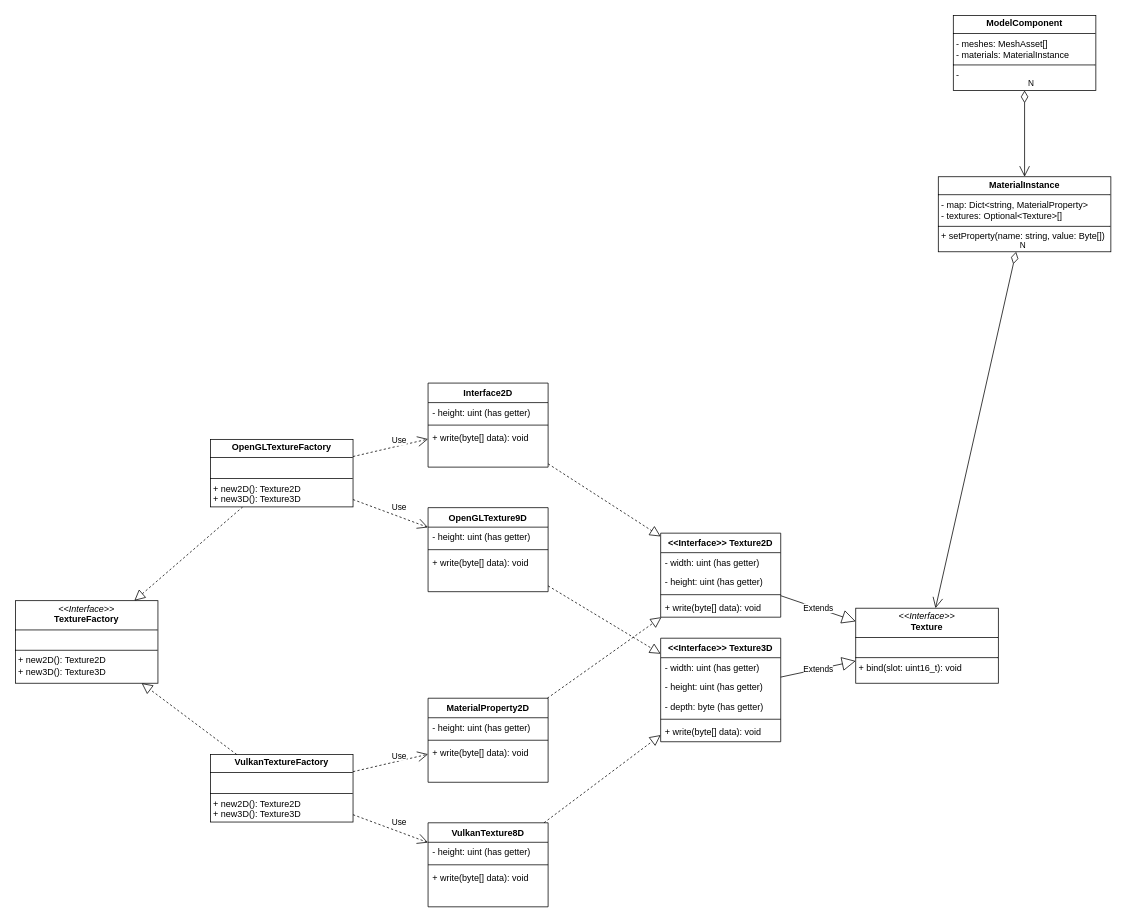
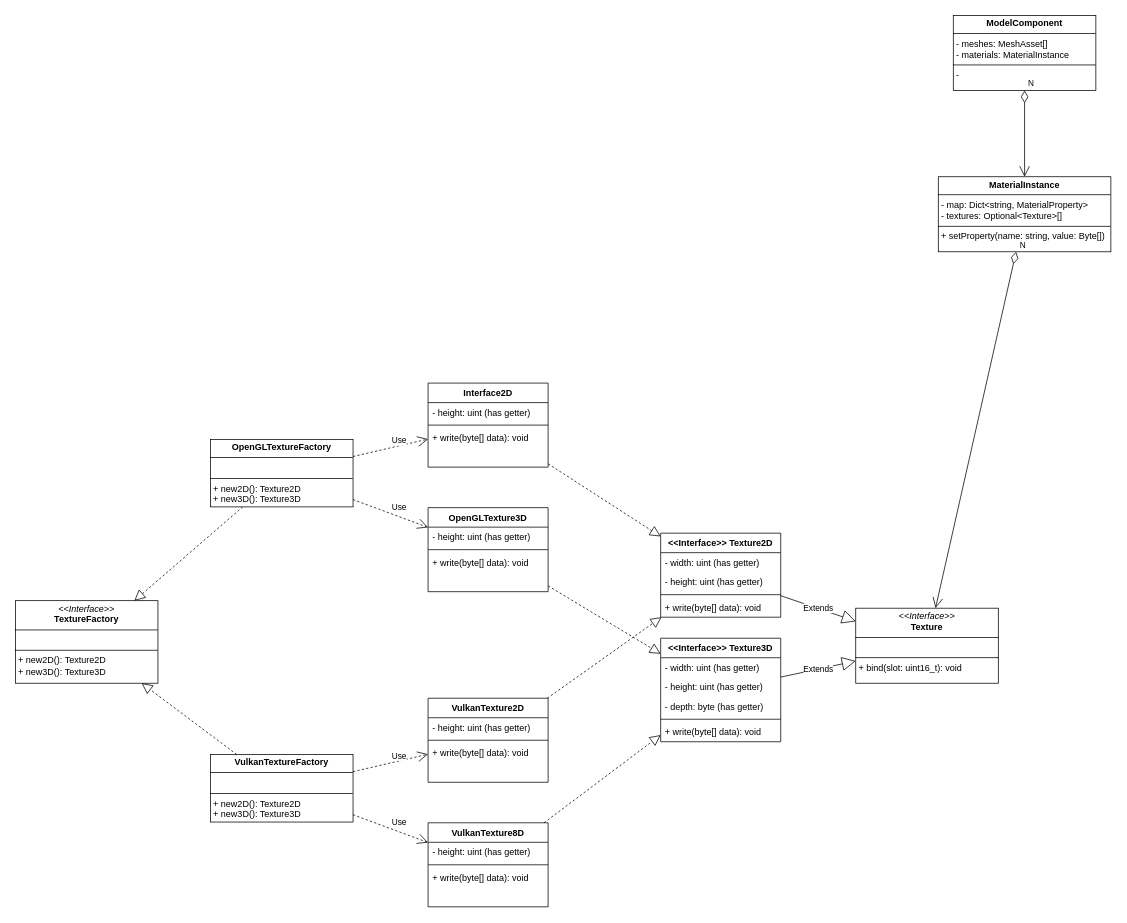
  <mxCell id="0" />
  <mxCell id="1" parent="0" />
  <mxCell id="2" value="&lt;p style=&quot;margin:0px;margin-top:4px;text-align:center;&quot;&gt;&lt;i&gt;&amp;lt;&amp;lt;Interface&amp;gt;&amp;gt;&lt;/i&gt;&lt;br&gt;&lt;b&gt;TextureFactory&lt;/b&gt;&lt;/p&gt;&lt;hr size=&quot;1&quot; style=&quot;border-style:solid;&quot;&gt;&lt;p style=&quot;margin:0px;margin-left:4px;&quot;&gt;&lt;br&gt;&lt;/p&gt;&lt;hr size=&quot;1&quot; style=&quot;border-style:solid;&quot;&gt;&lt;p style=&quot;margin:0px;margin-left:4px;&quot;&gt;+ new2D(): Texture2D&lt;br&gt;+ new3D(): Texture3D&lt;/p&gt;" style="verticalAlign=top;align=left;overflow=fill;html=1;whiteSpace=wrap;" vertex="1" parent="1"><mxGeometry x="20" y="800" width="190" height="110" as="geometry" /></mxCell>
  <mxCell id="3" value="&lt;p style=&quot;margin:0px;margin-top:4px;text-align:center;&quot;&gt;&lt;b&gt;ModelComponent&lt;/b&gt;&lt;/p&gt;&lt;hr size=&quot;1&quot; style=&quot;border-style:solid;&quot;&gt;&lt;p style=&quot;margin:0px;margin-left:4px;&quot;&gt;- meshes: MeshAsset[]&lt;/p&gt;&lt;p style=&quot;margin:0px;margin-left:4px;&quot;&gt;- materials: MaterialInstance&lt;/p&gt;&lt;hr size=&quot;1&quot; style=&quot;border-style:solid;&quot;&gt;&lt;p style=&quot;margin:0px;margin-left:4px;&quot;&gt;-&amp;nbsp;&lt;/p&gt;" style="verticalAlign=top;align=left;overflow=fill;html=1;whiteSpace=wrap;" vertex="1" parent="1"><mxGeometry x="1270" y="20" width="190" height="100" as="geometry" /></mxCell>
  <mxCell id="4" value="&lt;p style=&quot;margin:0px;margin-top:4px;text-align:center;&quot;&gt;&lt;b&gt;MaterialInstance&lt;/b&gt;&lt;/p&gt;&lt;hr size=&quot;1&quot; style=&quot;border-style:solid;&quot;&gt;&lt;p style=&quot;margin:0px;margin-left:4px;&quot;&gt;- map: Dict&amp;lt;string, MaterialProperty&amp;gt;&lt;br&gt;- textures: Optional&amp;lt;Texture&amp;gt;[]&lt;/p&gt;&lt;hr size=&quot;1&quot; style=&quot;border-style:solid;&quot;&gt;&lt;p style=&quot;margin:0px;margin-left:4px;&quot;&gt;+ setProperty(name: string, value: Byte[])&lt;/p&gt;" style="verticalAlign=top;align=left;overflow=fill;html=1;whiteSpace=wrap;movable=1;resizable=1;rotatable=1;deletable=1;editable=1;locked=0;connectable=1;" vertex="1" parent="1"><mxGeometry x="1250" y="235" width="230" height="100" as="geometry" /></mxCell>
  <mxCell id="5" value="N" style="endArrow=open;html=1;endSize=12;startArrow=diamondThin;startSize=14;startFill=0;align=left;verticalAlign=bottom;rounded=0;curved=0;" edge="1" parent="1" source="3" target="4"><mxGeometry x="-1" y="3" relative="1" as="geometry"><mxPoint x="410" y="-270" as="sourcePoint" /><mxPoint x="570" y="-270" as="targetPoint" /></mxGeometry></mxCell>
  <mxCell id="6" value="N" style="endArrow=open;html=1;endSize=12;startArrow=diamondThin;startSize=14;startFill=0;align=left;verticalAlign=bottom;rounded=0;curved=0;strokeColor=default;fontFamily=Helvetica;fontSize=11;fontColor=default;labelBackgroundColor=default;" edge="1" parent="1" source="4" target="11"><mxGeometry x="-1" y="3" relative="1" as="geometry"><mxPoint x="780" y="-300.209" as="sourcePoint" /><mxPoint x="1000.057" y="-300" as="targetPoint" /></mxGeometry></mxCell>
  <mxCell id="7" value="" style="endArrow=block;dashed=1;endFill=0;endSize=12;html=1;rounded=0;strokeColor=default;align=left;verticalAlign=bottom;fontFamily=Helvetica;fontSize=11;fontColor=default;labelBackgroundColor=default;curved=0;" edge="1" parent="1" source="30" target="2"><mxGeometry width="160" relative="1" as="geometry"><mxPoint x="700" y="435" as="sourcePoint" /><mxPoint x="860" y="435" as="targetPoint" /></mxGeometry></mxCell>
  <mxCell id="8" value="" style="endArrow=block;dashed=1;endFill=0;endSize=12;html=1;rounded=0;strokeColor=default;align=left;verticalAlign=bottom;fontFamily=Helvetica;fontSize=11;fontColor=default;labelBackgroundColor=default;curved=0;" edge="1" parent="1" source="26" target="18"><mxGeometry width="160" relative="1" as="geometry"><mxPoint x="570" y="257" as="sourcePoint" /><mxPoint x="855" y="263" as="targetPoint" /></mxGeometry></mxCell>
  <mxCell id="9" value="" style="endArrow=block;dashed=1;endFill=0;endSize=12;html=1;rounded=0;strokeColor=default;align=left;verticalAlign=bottom;fontFamily=Helvetica;fontSize=11;fontColor=default;labelBackgroundColor=default;curved=0;" edge="1" parent="1" source="31" target="12"><mxGeometry width="160" relative="1" as="geometry"><mxPoint x="820" y="436" as="sourcePoint" /><mxPoint x="870" y="436" as="targetPoint" /></mxGeometry></mxCell>
  <mxCell id="10" value="" style="group" vertex="1" connectable="0" parent="1"><mxGeometry x="880" y="710" width="470" height="278" as="geometry" /></mxCell>
  <mxCell id="11" value="&lt;p style=&quot;margin:0px;margin-top:4px;text-align:center;&quot;&gt;&lt;i&gt;&amp;lt;&amp;lt;Interface&amp;gt;&amp;gt;&lt;/i&gt;&lt;br&gt;&lt;b&gt;Texture&lt;/b&gt;&lt;/p&gt;&lt;hr size=&quot;1&quot; style=&quot;border-style:solid;&quot;&gt;&lt;p style=&quot;margin:0px;margin-left:4px;&quot;&gt;&lt;br&gt;&lt;/p&gt;&lt;hr size=&quot;1&quot; style=&quot;border-style:solid;&quot;&gt;&lt;p style=&quot;margin:0px;margin-left:4px;&quot;&gt;+ bind(slot: uint16_t): void&lt;br&gt;&lt;/p&gt;" style="verticalAlign=top;align=left;overflow=fill;html=1;whiteSpace=wrap;" vertex="1" parent="10"><mxGeometry x="260" y="100" width="190" height="100" as="geometry" /></mxCell>
  <mxCell id="12" value="&lt;&lt;Interface&gt;&gt; Texture3D" style="swimlane;fontStyle=1;align=center;verticalAlign=top;childLayout=stackLayout;horizontal=1;startSize=26;horizontalStack=0;resizeParent=1;resizeLast=0;collapsible=1;marginBottom=0;rounded=0;shadow=0;strokeWidth=1;" vertex="1" parent="10"><mxGeometry y="140" width="160" height="138" as="geometry"><mxRectangle x="130" y="380" width="160" height="26" as="alternateBounds" /></mxGeometry></mxCell>
  <mxCell id="13" value="- width: uint (has getter)" style="text;align=left;verticalAlign=top;spacingLeft=4;spacingRight=4;overflow=hidden;rotatable=0;points=[[0,0.5],[1,0.5]];portConstraint=eastwest;" vertex="1" parent="12"><mxGeometry y="26" width="160" height="26" as="geometry" /></mxCell>
  <mxCell id="14" value="- height: uint (has getter)" style="text;align=left;verticalAlign=top;spacingLeft=4;spacingRight=4;overflow=hidden;rotatable=0;points=[[0,0.5],[1,0.5]];portConstraint=eastwest;rounded=0;shadow=0;html=0;" vertex="1" parent="12"><mxGeometry y="52" width="160" height="26" as="geometry" /></mxCell>
  <mxCell id="15" value="- depth: byte (has getter)" style="text;align=left;verticalAlign=top;spacingLeft=4;spacingRight=4;overflow=hidden;rotatable=0;points=[[0,0.5],[1,0.5]];portConstraint=eastwest;rounded=0;shadow=0;html=0;" vertex="1" parent="12"><mxGeometry y="78" width="160" height="26" as="geometry" /></mxCell>
  <mxCell id="16" value="" style="line;html=1;strokeWidth=1;align=left;verticalAlign=middle;spacingTop=-1;spacingLeft=3;spacingRight=3;rotatable=0;labelPosition=right;points=[];portConstraint=eastwest;" vertex="1" parent="12"><mxGeometry y="104" width="160" height="8" as="geometry" /></mxCell>
  <mxCell id="17" value="+ write(byte[] data): void" style="text;align=left;verticalAlign=top;spacingLeft=4;spacingRight=4;overflow=hidden;rotatable=0;points=[[0,0.5],[1,0.5]];portConstraint=eastwest;" vertex="1" parent="12"><mxGeometry y="112" width="160" height="26" as="geometry" /></mxCell>
  <mxCell id="18" value="&lt;&lt;Interface&gt;&gt; Texture2D" style="swimlane;fontStyle=1;align=center;verticalAlign=top;childLayout=stackLayout;horizontal=1;startSize=26;horizontalStack=0;resizeParent=1;resizeLast=0;collapsible=1;marginBottom=0;rounded=0;shadow=0;strokeWidth=1;" vertex="1" parent="10"><mxGeometry width="160" height="112" as="geometry"><mxRectangle x="130" y="380" width="160" height="26" as="alternateBounds" /></mxGeometry></mxCell>
  <mxCell id="19" value="- width: uint (has getter)" style="text;align=left;verticalAlign=top;spacingLeft=4;spacingRight=4;overflow=hidden;rotatable=0;points=[[0,0.5],[1,0.5]];portConstraint=eastwest;" vertex="1" parent="18"><mxGeometry y="26" width="160" height="26" as="geometry" /></mxCell>
  <mxCell id="20" value="- height: uint (has getter)" style="text;align=left;verticalAlign=top;spacingLeft=4;spacingRight=4;overflow=hidden;rotatable=0;points=[[0,0.5],[1,0.5]];portConstraint=eastwest;rounded=0;shadow=0;html=0;" vertex="1" parent="18"><mxGeometry y="52" width="160" height="26" as="geometry" /></mxCell>
  <mxCell id="21" value="" style="line;html=1;strokeWidth=1;align=left;verticalAlign=middle;spacingTop=-1;spacingLeft=3;spacingRight=3;rotatable=0;labelPosition=right;points=[];portConstraint=eastwest;" vertex="1" parent="18"><mxGeometry y="78" width="160" height="8" as="geometry" /></mxCell>
  <mxCell id="22" value="+ write(byte[] data): void" style="text;align=left;verticalAlign=top;spacingLeft=4;spacingRight=4;overflow=hidden;rotatable=0;points=[[0,0.5],[1,0.5]];portConstraint=eastwest;" vertex="1" parent="18"><mxGeometry y="86" width="160" height="26" as="geometry" /></mxCell>
  <mxCell id="23" value="Extends" style="endArrow=block;endSize=16;endFill=0;html=1;rounded=0;" edge="1" parent="10" source="12" target="11"><mxGeometry width="160" relative="1" as="geometry"><mxPoint x="-41" y="-710" as="sourcePoint" /><mxPoint x="53" y="-800" as="targetPoint" /></mxGeometry></mxCell>
  <mxCell id="24" value="Extends" style="endArrow=block;endSize=16;endFill=0;html=1;rounded=0;" edge="1" parent="10" source="18" target="11"><mxGeometry width="160" relative="1" as="geometry"><mxPoint x="-150" y="-750" as="sourcePoint" /><mxPoint x="-140" y="-830" as="targetPoint" /></mxGeometry></mxCell>
  <mxCell id="25" value="" style="group" vertex="1" connectable="0" parent="1"><mxGeometry x="280" y="510" width="450" height="278" as="geometry" /></mxCell>
  <mxCell id="26" value="Interface2D" style="swimlane;fontStyle=1;align=center;verticalAlign=top;childLayout=stackLayout;horizontal=1;startSize=26;horizontalStack=0;resizeParent=1;resizeLast=0;collapsible=1;marginBottom=0;rounded=0;shadow=0;strokeWidth=1;" vertex="1" parent="25"><mxGeometry x="290" width="160" height="112" as="geometry"><mxRectangle x="130" y="380" width="160" height="26" as="alternateBounds" /></mxGeometry></mxCell>
  <mxCell id="27" value="- height: uint (has getter)" style="text;align=left;verticalAlign=top;spacingLeft=4;spacingRight=4;overflow=hidden;rotatable=0;points=[[0,0.5],[1,0.5]];portConstraint=eastwest;rounded=0;shadow=0;html=0;" vertex="1" parent="26"><mxGeometry y="26" width="160" height="26" as="geometry" /></mxCell>
  <mxCell id="28" value="" style="line;html=1;strokeWidth=1;align=left;verticalAlign=middle;spacingTop=-1;spacingLeft=3;spacingRight=3;rotatable=0;labelPosition=right;points=[];portConstraint=eastwest;" vertex="1" parent="26"><mxGeometry y="52" width="160" height="8" as="geometry" /></mxCell>
  <mxCell id="29" value="+ write(byte[] data): void" style="text;align=left;verticalAlign=top;spacingLeft=4;spacingRight=4;overflow=hidden;rotatable=0;points=[[0,0.5],[1,0.5]];portConstraint=eastwest;" vertex="1" parent="26"><mxGeometry y="60" width="160" height="26" as="geometry" /></mxCell>
  <mxCell id="30" value="&lt;p style=&quot;margin:0px;margin-top:4px;text-align:center;&quot;&gt;&lt;b&gt;OpenGLTextureFactory&lt;/b&gt;&lt;/p&gt;&lt;hr size=&quot;1&quot; style=&quot;border-style:solid;&quot;&gt;&lt;p style=&quot;margin:0px;margin-left:4px;&quot;&gt;&lt;br&gt;&lt;/p&gt;&lt;hr size=&quot;1&quot; style=&quot;border-style:solid;&quot;&gt;&lt;p style=&quot;margin:0px;margin-left:4px;&quot;&gt;+ new2D(): Texture2D&lt;br&gt;+ new3D(): Texture3D&lt;/p&gt;" style="verticalAlign=top;align=left;overflow=fill;html=1;whiteSpace=wrap;" vertex="1" parent="25"><mxGeometry y="75" width="190" height="90" as="geometry" /></mxCell>
- <mxCell id="31" value="OpenGLTexture9D" style="swimlane;fontStyle=1;align=center;verticalAlign=top;childLayout=stackLayout;horizontal=1;startSize=26;horizontalStack=0;resizeParent=1;resizeLast=0;collapsible=1;marginBottom=0;rounded=0;shadow=0;strokeWidth=1;" vertex="1" parent="25"><mxGeometry x="290" y="166" width="160" height="112" as="geometry"><mxRectangle x="130" y="380" width="160" height="26" as="alternateBounds" /></mxGeometry></mxCell>
+ <mxCell id="31" value="OpenGLTexture3D" style="swimlane;fontStyle=1;align=center;verticalAlign=top;childLayout=stackLayout;horizontal=1;startSize=26;horizontalStack=0;resizeParent=1;resizeLast=0;collapsible=1;marginBottom=0;rounded=0;shadow=0;strokeWidth=1;" vertex="1" parent="25"><mxGeometry x="290" y="166" width="160" height="112" as="geometry"><mxRectangle x="130" y="380" width="160" height="26" as="alternateBounds" /></mxGeometry></mxCell>
  <mxCell id="32" value="- height: uint (has getter)" style="text;align=left;verticalAlign=top;spacingLeft=4;spacingRight=4;overflow=hidden;rotatable=0;points=[[0,0.5],[1,0.5]];portConstraint=eastwest;rounded=0;shadow=0;html=0;" vertex="1" parent="31"><mxGeometry y="26" width="160" height="26" as="geometry" /></mxCell>
  <mxCell id="33" value="" style="line;html=1;strokeWidth=1;align=left;verticalAlign=middle;spacingTop=-1;spacingLeft=3;spacingRight=3;rotatable=0;labelPosition=right;points=[];portConstraint=eastwest;" vertex="1" parent="31"><mxGeometry y="52" width="160" height="8" as="geometry" /></mxCell>
  <mxCell id="34" value="+ write(byte[] data): void" style="text;align=left;verticalAlign=top;spacingLeft=4;spacingRight=4;overflow=hidden;rotatable=0;points=[[0,0.5],[1,0.5]];portConstraint=eastwest;" vertex="1" parent="31"><mxGeometry y="60" width="160" height="26" as="geometry" /></mxCell>
  <mxCell id="35" value="Use" style="endArrow=open;endSize=12;dashed=1;html=1;rounded=0;strokeColor=default;align=left;verticalAlign=bottom;fontFamily=Helvetica;fontSize=11;fontColor=default;labelBackgroundColor=default;curved=0;" edge="1" parent="25" source="30" target="26"><mxGeometry width="160" relative="1" as="geometry"><mxPoint x="90" y="80" as="sourcePoint" /><mxPoint x="250" y="80" as="targetPoint" /></mxGeometry></mxCell>
  <mxCell id="36" value="Use" style="endArrow=open;endSize=12;dashed=1;html=1;rounded=0;strokeColor=default;align=left;verticalAlign=bottom;fontFamily=Helvetica;fontSize=11;fontColor=default;labelBackgroundColor=default;curved=0;" edge="1" parent="25" source="30" target="31"><mxGeometry width="160" relative="1" as="geometry"><mxPoint x="200" y="108" as="sourcePoint" /><mxPoint x="300" y="85" as="targetPoint" /></mxGeometry></mxCell>
  <mxCell id="37" value="" style="group" vertex="1" connectable="0" parent="1"><mxGeometry x="280" y="930" width="450" height="278" as="geometry" /></mxCell>
- <mxCell id="38" value="MaterialProperty2D" style="swimlane;fontStyle=1;align=center;verticalAlign=top;childLayout=stackLayout;horizontal=1;startSize=26;horizontalStack=0;resizeParent=1;resizeLast=0;collapsible=1;marginBottom=0;rounded=0;shadow=0;strokeWidth=1;" vertex="1" parent="37"><mxGeometry x="290" width="160" height="112" as="geometry"><mxRectangle x="130" y="380" width="160" height="26" as="alternateBounds" /></mxGeometry></mxCell>
+ <mxCell id="38" value="VulkanTexture2D" style="swimlane;fontStyle=1;align=center;verticalAlign=top;childLayout=stackLayout;horizontal=1;startSize=26;horizontalStack=0;resizeParent=1;resizeLast=0;collapsible=1;marginBottom=0;rounded=0;shadow=0;strokeWidth=1;" vertex="1" parent="37"><mxGeometry x="290" width="160" height="112" as="geometry"><mxRectangle x="130" y="380" width="160" height="26" as="alternateBounds" /></mxGeometry></mxCell>
  <mxCell id="39" value="- height: uint (has getter)" style="text;align=left;verticalAlign=top;spacingLeft=4;spacingRight=4;overflow=hidden;rotatable=0;points=[[0,0.5],[1,0.5]];portConstraint=eastwest;rounded=0;shadow=0;html=0;" vertex="1" parent="38"><mxGeometry y="26" width="160" height="26" as="geometry" /></mxCell>
  <mxCell id="40" value="" style="line;html=1;strokeWidth=1;align=left;verticalAlign=middle;spacingTop=-1;spacingLeft=3;spacingRight=3;rotatable=0;labelPosition=right;points=[];portConstraint=eastwest;" vertex="1" parent="38"><mxGeometry y="52" width="160" height="8" as="geometry" /></mxCell>
  <mxCell id="41" value="+ write(byte[] data): void" style="text;align=left;verticalAlign=top;spacingLeft=4;spacingRight=4;overflow=hidden;rotatable=0;points=[[0,0.5],[1,0.5]];portConstraint=eastwest;" vertex="1" parent="38"><mxGeometry y="60" width="160" height="26" as="geometry" /></mxCell>
  <mxCell id="42" value="&lt;p style=&quot;margin:0px;margin-top:4px;text-align:center;&quot;&gt;&lt;b&gt;VulkanTextureFactory&lt;/b&gt;&lt;/p&gt;&lt;hr size=&quot;1&quot; style=&quot;border-style:solid;&quot;&gt;&lt;p style=&quot;margin:0px;margin-left:4px;&quot;&gt;&lt;br&gt;&lt;/p&gt;&lt;hr size=&quot;1&quot; style=&quot;border-style:solid;&quot;&gt;&lt;p style=&quot;margin:0px;margin-left:4px;&quot;&gt;+ new2D(): Texture2D&lt;br&gt;+ new3D(): Texture3D&lt;/p&gt;" style="verticalAlign=top;align=left;overflow=fill;html=1;whiteSpace=wrap;" vertex="1" parent="37"><mxGeometry y="75" width="190" height="90" as="geometry" /></mxCell>
  <mxCell id="43" value="VulkanTexture8D" style="swimlane;fontStyle=1;align=center;verticalAlign=top;childLayout=stackLayout;horizontal=1;startSize=26;horizontalStack=0;resizeParent=1;resizeLast=0;collapsible=1;marginBottom=0;rounded=0;shadow=0;strokeWidth=1;" vertex="1" parent="37"><mxGeometry x="290" y="166" width="160" height="112" as="geometry"><mxRectangle x="130" y="380" width="160" height="26" as="alternateBounds" /></mxGeometry></mxCell>
  <mxCell id="44" value="- height: uint (has getter)" style="text;align=left;verticalAlign=top;spacingLeft=4;spacingRight=4;overflow=hidden;rotatable=0;points=[[0,0.5],[1,0.5]];portConstraint=eastwest;rounded=0;shadow=0;html=0;" vertex="1" parent="43"><mxGeometry y="26" width="160" height="26" as="geometry" /></mxCell>
  <mxCell id="45" value="" style="line;html=1;strokeWidth=1;align=left;verticalAlign=middle;spacingTop=-1;spacingLeft=3;spacingRight=3;rotatable=0;labelPosition=right;points=[];portConstraint=eastwest;" vertex="1" parent="43"><mxGeometry y="52" width="160" height="8" as="geometry" /></mxCell>
  <mxCell id="46" value="+ write(byte[] data): void" style="text;align=left;verticalAlign=top;spacingLeft=4;spacingRight=4;overflow=hidden;rotatable=0;points=[[0,0.5],[1,0.5]];portConstraint=eastwest;" vertex="1" parent="43"><mxGeometry y="60" width="160" height="26" as="geometry" /></mxCell>
  <mxCell id="47" value="Use" style="endArrow=open;endSize=12;dashed=1;html=1;rounded=0;strokeColor=default;align=left;verticalAlign=bottom;fontFamily=Helvetica;fontSize=11;fontColor=default;labelBackgroundColor=default;curved=0;" edge="1" parent="37" source="42" target="38"><mxGeometry width="160" relative="1" as="geometry"><mxPoint x="90" y="80" as="sourcePoint" /><mxPoint x="250" y="80" as="targetPoint" /></mxGeometry></mxCell>
  <mxCell id="48" value="Use" style="endArrow=open;endSize=12;dashed=1;html=1;rounded=0;strokeColor=default;align=left;verticalAlign=bottom;fontFamily=Helvetica;fontSize=11;fontColor=default;labelBackgroundColor=default;curved=0;" edge="1" parent="37" source="42" target="43"><mxGeometry width="160" relative="1" as="geometry"><mxPoint x="200" y="108" as="sourcePoint" /><mxPoint x="300" y="85" as="targetPoint" /></mxGeometry></mxCell>
  <mxCell id="49" value="" style="endArrow=block;dashed=1;endFill=0;endSize=12;html=1;rounded=0;strokeColor=default;align=left;verticalAlign=bottom;fontFamily=Helvetica;fontSize=11;fontColor=default;labelBackgroundColor=default;curved=0;" edge="1" parent="1" source="38" target="18"><mxGeometry width="160" relative="1" as="geometry"><mxPoint x="740" y="628" as="sourcePoint" /><mxPoint x="890" y="724" as="targetPoint" /></mxGeometry></mxCell>
  <mxCell id="50" value="" style="endArrow=block;dashed=1;endFill=0;endSize=12;html=1;rounded=0;strokeColor=default;align=left;verticalAlign=bottom;fontFamily=Helvetica;fontSize=11;fontColor=default;labelBackgroundColor=default;curved=0;" edge="1" parent="1" source="43" target="12"><mxGeometry width="160" relative="1" as="geometry"><mxPoint x="739" y="940" as="sourcePoint" /><mxPoint x="891" y="832" as="targetPoint" /></mxGeometry></mxCell>
  <mxCell id="51" value="" style="endArrow=block;dashed=1;endFill=0;endSize=12;html=1;rounded=0;strokeColor=default;align=left;verticalAlign=bottom;fontFamily=Helvetica;fontSize=11;fontColor=default;labelBackgroundColor=default;curved=0;" edge="1" parent="1" source="42" target="2"><mxGeometry width="160" relative="1" as="geometry"><mxPoint x="317" y="685" as="sourcePoint" /><mxPoint x="128" y="810" as="targetPoint" /></mxGeometry></mxCell>
